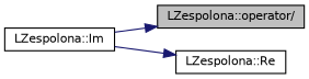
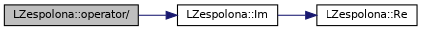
  digraph {
    rankdir=LR
    node [color=black fillcolor=white fontname=Helvetica fontsize=10 shape=record style=filled]
    edge [color=midnightblue fontname=Helvetica fontsize=10 labelfontname=Helvetica labelfontsize=10 style=solid]
    n1 [fillcolor=grey75 fontcolor=black height=0.2 label="LZespolona::operator/" width=0.4]
    n2 [height=0.2 label="LZespolona::Im" width=0.4]
    n3 [height=0.2 label="LZespolona::Re" width=0.4]
-   n2 -> n1
+   n1 -> n2
    n2 -> n3
  }
